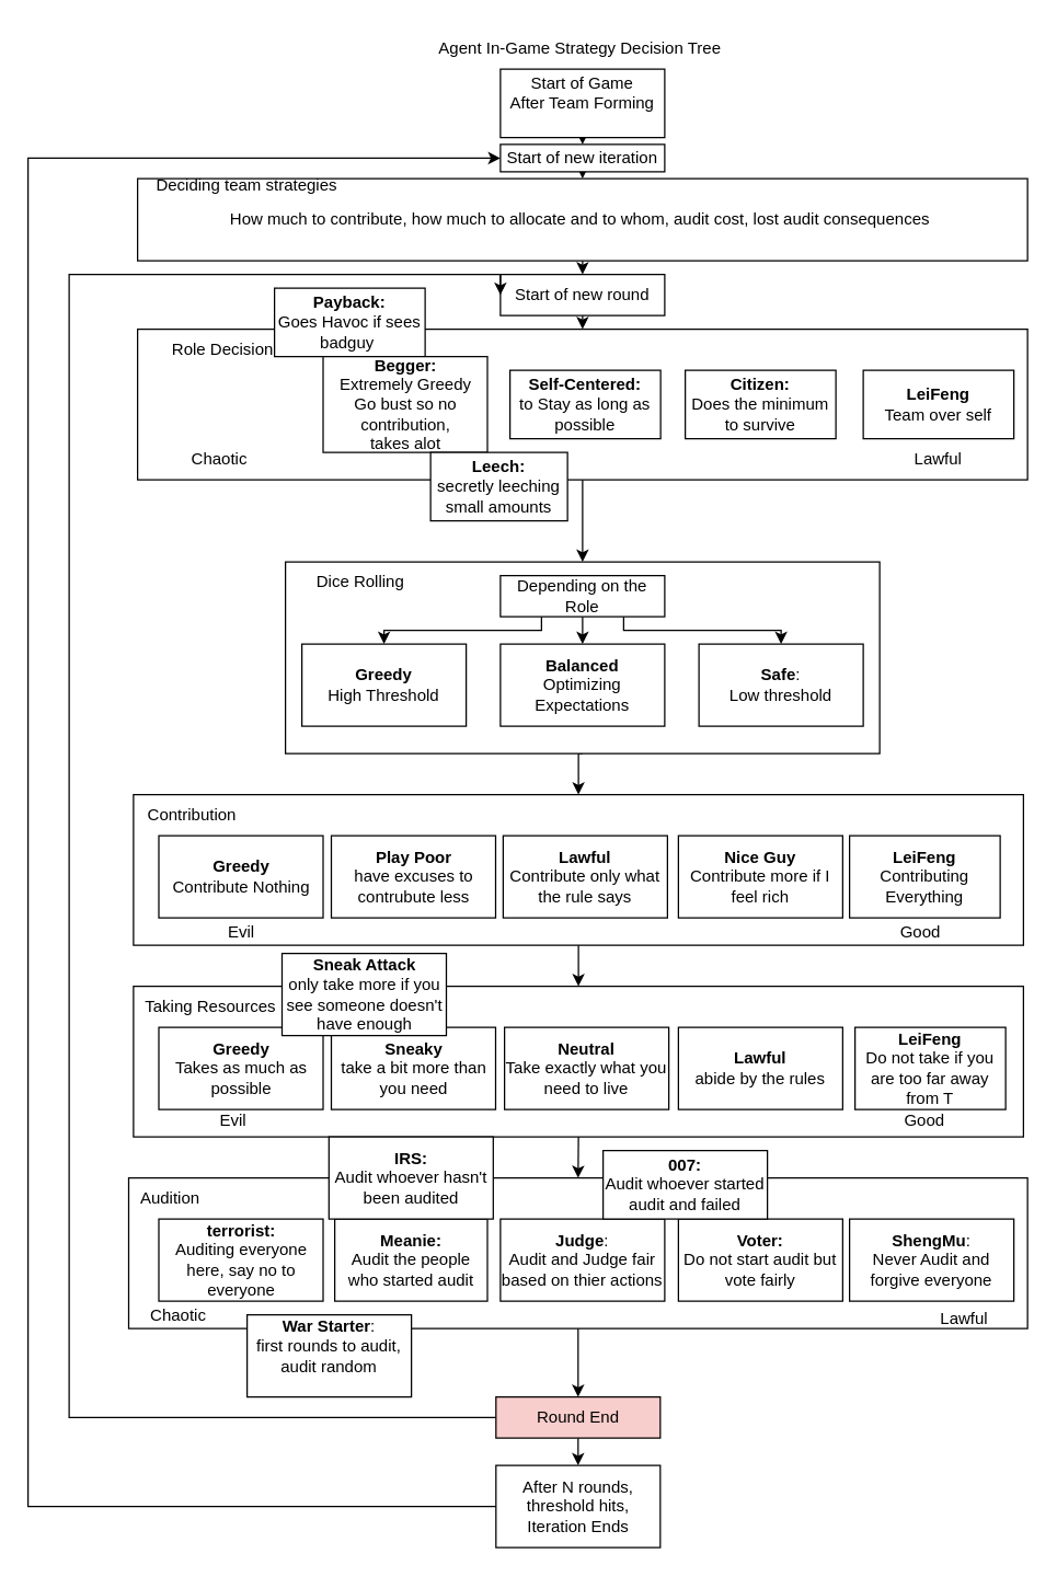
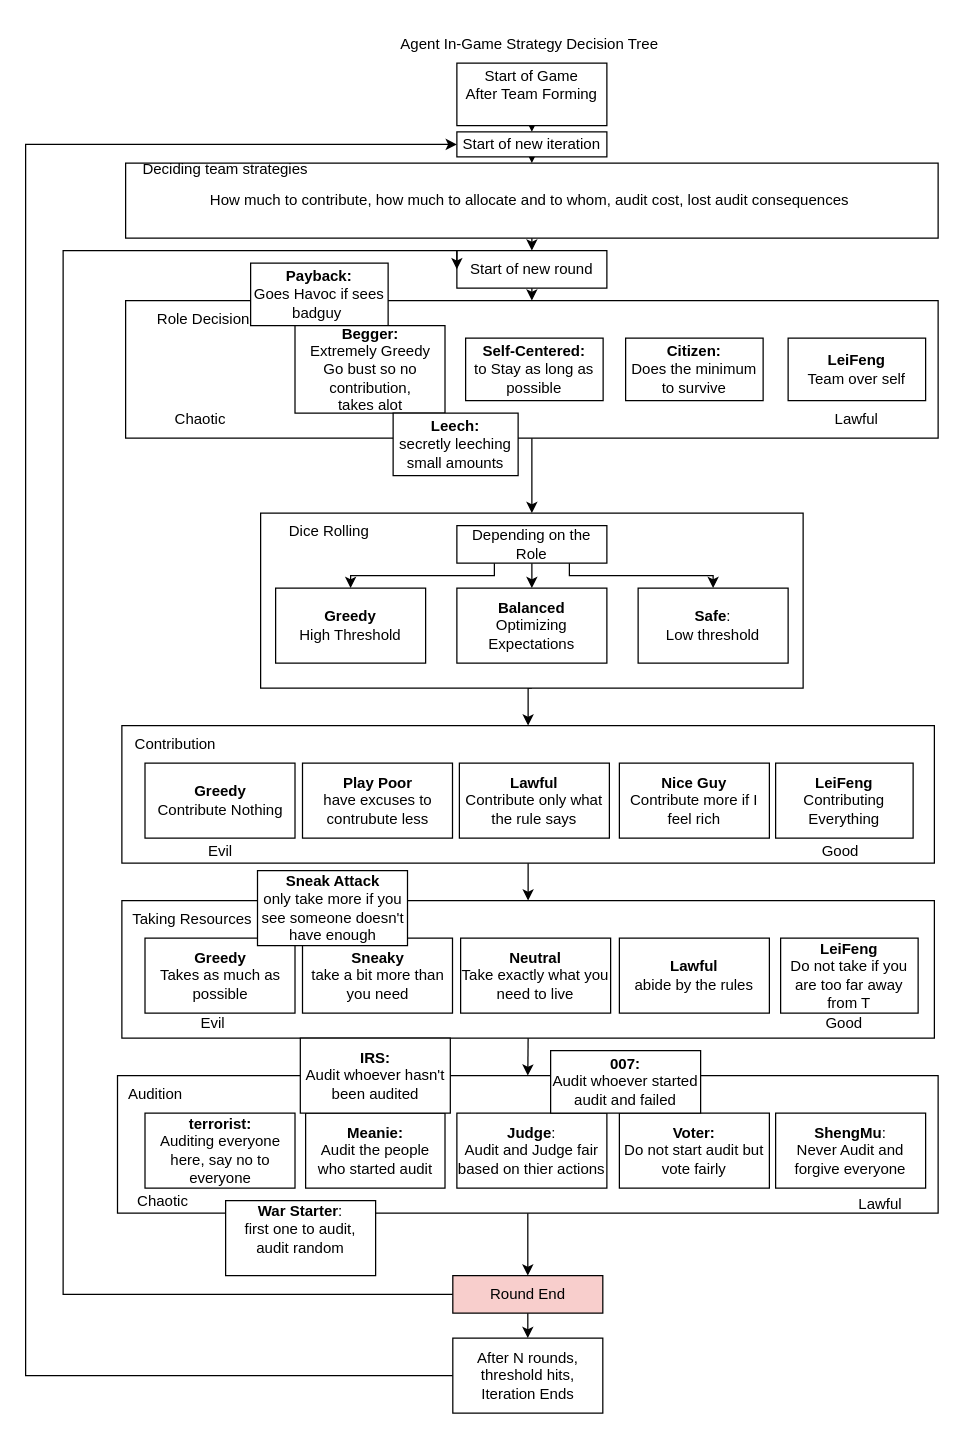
  <mxCell id="0" />
  <mxCell id="1" parent="0" />
  <mxCell id="2" style="edgeStyle=orthogonalEdgeStyle;rounded=0;orthogonalLoop=1;jettySize=auto;html=1;exitX=0.5;exitY=0;exitDx=0;exitDy=0;entryX=0.5;entryY=0;entryDx=0;entryDy=0;" parent="1" source="4" target="14" edge="1"><mxGeometry relative="1" as="geometry" /></mxCell>
  <mxCell id="3" style="edgeStyle=orthogonalEdgeStyle;rounded=0;orthogonalLoop=1;jettySize=auto;html=1;exitX=0.5;exitY=1;exitDx=0;exitDy=0;entryX=0.5;entryY=0;entryDx=0;entryDy=0;" parent="1" source="4" target="28" edge="1"><mxGeometry relative="1" as="geometry" /></mxCell>
  <mxCell id="4" value="" style="rounded=0;whiteSpace=wrap;html=1;" parent="1" vertex="1"><mxGeometry x="208" y="410" width="434" height="140" as="geometry" /></mxCell>
  <mxCell id="5" value="Agent In-Game Strategy Decision Tree&amp;nbsp;" style="text;html=1;align=center;verticalAlign=middle;whiteSpace=wrap;rounded=0;" parent="1" vertex="1"><mxGeometry x="250" y="20" width="350" height="30" as="geometry" /></mxCell>
  <mxCell id="6" value="Dice Rolling" style="text;html=1;align=center;verticalAlign=middle;whiteSpace=wrap;rounded=0;" parent="1" vertex="1"><mxGeometry x="208" y="410" width="110" height="30" as="geometry" /></mxCell>
  <mxCell id="7" style="edgeStyle=orthogonalEdgeStyle;rounded=0;orthogonalLoop=1;jettySize=auto;html=1;exitX=0.5;exitY=1;exitDx=0;exitDy=0;entryX=0.5;entryY=0;entryDx=0;entryDy=0;" parent="1" source="17" target="4" edge="1"><mxGeometry relative="1" as="geometry"><mxPoint x="425" y="370" as="sourcePoint" /><mxPoint x="425" y="400" as="targetPoint" /></mxGeometry></mxCell>
  <mxCell id="8" value="&lt;b&gt;Greedy&lt;/b&gt;&lt;div&gt;High Threshold&lt;/div&gt;" style="rounded=0;whiteSpace=wrap;html=1;" parent="1" vertex="1"><mxGeometry x="220" y="470" width="120" height="60" as="geometry" /></mxCell>
  <mxCell id="9" value="&lt;b&gt;Balanced&lt;/b&gt;&lt;div&gt;Optimizing Expectations&lt;/div&gt;" style="rounded=0;whiteSpace=wrap;html=1;" parent="1" vertex="1"><mxGeometry x="365" y="470" width="120" height="60" as="geometry" /></mxCell>
  <mxCell id="10" value="&lt;b&gt;Safe&lt;/b&gt;:&lt;div&gt;Low threshold&lt;/div&gt;" style="rounded=0;whiteSpace=wrap;html=1;" parent="1" vertex="1"><mxGeometry x="510" y="470" width="120" height="60" as="geometry" /></mxCell>
  <mxCell id="11" style="edgeStyle=orthogonalEdgeStyle;rounded=0;orthogonalLoop=1;jettySize=auto;html=1;exitX=0.25;exitY=1;exitDx=0;exitDy=0;entryX=0.5;entryY=0;entryDx=0;entryDy=0;" parent="1" source="14" target="8" edge="1"><mxGeometry relative="1" as="geometry"><Array as="points"><mxPoint x="395" y="460" /><mxPoint x="280" y="460" /></Array></mxGeometry></mxCell>
  <mxCell id="12" style="edgeStyle=orthogonalEdgeStyle;rounded=0;orthogonalLoop=1;jettySize=auto;html=1;exitX=0.5;exitY=1;exitDx=0;exitDy=0;entryX=0.5;entryY=0;entryDx=0;entryDy=0;" parent="1" source="14" target="9" edge="1"><mxGeometry relative="1" as="geometry" /></mxCell>
  <mxCell id="13" style="edgeStyle=orthogonalEdgeStyle;rounded=0;orthogonalLoop=1;jettySize=auto;html=1;exitX=0.75;exitY=1;exitDx=0;exitDy=0;entryX=0.5;entryY=0;entryDx=0;entryDy=0;" parent="1" source="14" target="10" edge="1"><mxGeometry relative="1" as="geometry"><Array as="points"><mxPoint x="455" y="460" /><mxPoint x="570" y="460" /></Array></mxGeometry></mxCell>
  <mxCell id="14" value="Depending on the Role" style="rounded=0;whiteSpace=wrap;html=1;" parent="1" vertex="1"><mxGeometry x="365" y="420" width="120" height="30" as="geometry" /></mxCell>
  <mxCell id="15" style="edgeStyle=orthogonalEdgeStyle;rounded=0;orthogonalLoop=1;jettySize=auto;html=1;exitX=0.5;exitY=1;exitDx=0;exitDy=0;entryX=0.5;entryY=0;entryDx=0;entryDy=0;" parent="1" source="16" target="69" edge="1"><mxGeometry relative="1" as="geometry" /></mxCell>
  <mxCell id="16" value="Start of Game&lt;div&gt;&lt;div&gt;After Team Forming&lt;/div&gt;&lt;/div&gt;&lt;div&gt;&lt;br&gt;&lt;/div&gt;" style="rounded=0;whiteSpace=wrap;html=1;" parent="1" vertex="1"><mxGeometry x="365" y="50" width="120" height="50" as="geometry" /></mxCell>
  <mxCell id="17" value="" style="rounded=0;whiteSpace=wrap;html=1;" parent="1" vertex="1"><mxGeometry x="100" y="240" width="650" height="110" as="geometry" /></mxCell>
  <mxCell id="18" value="Role Decision" style="text;html=1;align=center;verticalAlign=middle;whiteSpace=wrap;rounded=0;" parent="1" vertex="1"><mxGeometry x="115.5" y="240" width="92.5" height="30" as="geometry" /></mxCell>
  <mxCell id="19" value="&lt;b&gt;Self-Centered:&lt;/b&gt;&lt;div&gt;to Stay as long as possible&lt;/div&gt;" style="rounded=0;whiteSpace=wrap;html=1;" parent="1" vertex="1"><mxGeometry x="372" y="270" width="110" height="50" as="geometry" /></mxCell>
  <mxCell id="20" value="&lt;b&gt;LeiFeng&lt;/b&gt;&lt;br&gt;&lt;div&gt;Team over self&lt;/div&gt;" style="rounded=0;whiteSpace=wrap;html=1;" parent="1" vertex="1"><mxGeometry x="630" y="270" width="110" height="50" as="geometry" /></mxCell>
  <mxCell id="21" value="&lt;b&gt;Payback:&lt;/b&gt;&lt;div&gt;Goes Havoc if sees badguy&lt;b&gt;&amp;nbsp;&lt;/b&gt;&lt;/div&gt;" style="rounded=0;whiteSpace=wrap;html=1;" parent="1" vertex="1"><mxGeometry x="200" y="210" width="110" height="50" as="geometry" /></mxCell>
  <mxCell id="22" value="&lt;b&gt;Citizen:&lt;/b&gt;&lt;div&gt;Does the minimum to survive&lt;/div&gt;" style="rounded=0;whiteSpace=wrap;html=1;" parent="1" vertex="1"><mxGeometry x="500" y="270" width="110" height="50" as="geometry" /></mxCell>
  <mxCell id="23" value="Chaotic" style="text;html=1;align=center;verticalAlign=middle;whiteSpace=wrap;rounded=0;" parent="1" vertex="1"><mxGeometry x="130" y="320" width="60" height="30" as="geometry" /></mxCell>
  <mxCell id="24" value="Lawful" style="text;html=1;align=center;verticalAlign=middle;whiteSpace=wrap;rounded=0;" parent="1" vertex="1"><mxGeometry x="655" y="320" width="60" height="30" as="geometry" /></mxCell>
  <mxCell id="25" style="edgeStyle=orthogonalEdgeStyle;rounded=0;orthogonalLoop=1;jettySize=auto;html=1;exitX=0.5;exitY=1;exitDx=0;exitDy=0;entryX=0.5;entryY=0;entryDx=0;entryDy=0;" parent="1" source="26" target="17" edge="1"><mxGeometry relative="1" as="geometry" /></mxCell>
  <mxCell id="26" value="Start of new round" style="rounded=0;whiteSpace=wrap;html=1;" parent="1" vertex="1"><mxGeometry x="365" y="200" width="120" height="30" as="geometry" /></mxCell>
  <mxCell id="27" style="edgeStyle=orthogonalEdgeStyle;rounded=0;orthogonalLoop=1;jettySize=auto;html=1;exitX=0.5;exitY=1;exitDx=0;exitDy=0;entryX=0.5;entryY=0;entryDx=0;entryDy=0;" parent="1" source="28" target="40" edge="1"><mxGeometry relative="1" as="geometry" /></mxCell>
  <mxCell id="28" value="" style="rounded=0;whiteSpace=wrap;html=1;" parent="1" vertex="1"><mxGeometry x="97" y="580" width="650" height="110" as="geometry" /></mxCell>
  <mxCell id="29" value="Contribution" style="text;html=1;align=center;verticalAlign=middle;whiteSpace=wrap;rounded=0;" parent="1" vertex="1"><mxGeometry x="110" y="580" width="60" height="30" as="geometry" /></mxCell>
  <mxCell id="30" style="edgeStyle=orthogonalEdgeStyle;rounded=0;orthogonalLoop=1;jettySize=auto;html=1;exitX=0.5;exitY=1;exitDx=0;exitDy=0;entryX=0.5;entryY=0;entryDx=0;entryDy=0;" parent="1" source="31" target="26" edge="1"><mxGeometry relative="1" as="geometry" /></mxCell>
  <mxCell id="31" value="How much to contribute, how much to allocate and to whom, audit cost, lost audit consequences&amp;nbsp;" style="rounded=0;whiteSpace=wrap;html=1;" parent="1" vertex="1"><mxGeometry x="100" y="130" width="650" height="60" as="geometry" /></mxCell>
  <mxCell id="32" value="&lt;b&gt;Greedy&lt;/b&gt;&lt;div&gt;Contribute Nothing&lt;/div&gt;" style="rounded=0;whiteSpace=wrap;html=1;" parent="1" vertex="1"><mxGeometry x="115.5" y="610" width="120" height="60" as="geometry" /></mxCell>
  <mxCell id="33" value="&lt;b&gt;Lawful&lt;/b&gt;&lt;div&gt;Contribute only what the rule says&lt;/div&gt;" style="rounded=0;whiteSpace=wrap;html=1;" parent="1" vertex="1"><mxGeometry x="367" y="610" width="120" height="60" as="geometry" /></mxCell>
  <mxCell id="34" value="&lt;b&gt;LeiFeng&lt;/b&gt;&lt;br&gt;&lt;div&gt;Contributing Everything&lt;/div&gt;" style="rounded=0;whiteSpace=wrap;html=1;" parent="1" vertex="1"><mxGeometry x="620" y="610" width="110" height="60" as="geometry" /></mxCell>
  <mxCell id="35" value="&lt;b&gt;Nice Guy&lt;/b&gt;&lt;div&gt;Contribute more if I feel rich&lt;/div&gt;" style="rounded=0;whiteSpace=wrap;html=1;" parent="1" vertex="1"><mxGeometry x="495" y="610" width="120" height="60" as="geometry" /></mxCell>
  <mxCell id="36" value="&lt;b&gt;Play Poor&lt;/b&gt;&lt;div&gt;have excuses to contrubute less&lt;/div&gt;" style="rounded=0;whiteSpace=wrap;html=1;" parent="1" vertex="1"><mxGeometry x="241.5" y="610" width="120" height="60" as="geometry" /></mxCell>
  <mxCell id="37" value="&lt;b&gt;Begger:&lt;/b&gt;&lt;div&gt;Extremely Greedy&lt;/div&gt;&lt;div&gt;Go bust so no contribution,&lt;/div&gt;&lt;div&gt;takes alot&lt;/div&gt;" style="rounded=0;whiteSpace=wrap;html=1;" parent="1" vertex="1"><mxGeometry x="235.5" y="260" width="120" height="70" as="geometry" /></mxCell>
  <mxCell id="38" value="Deciding team strategies" style="text;html=1;align=center;verticalAlign=middle;whiteSpace=wrap;rounded=0;" parent="1" vertex="1"><mxGeometry x="100" y="120" width="160" height="30" as="geometry" /></mxCell>
  <mxCell id="39" style="edgeStyle=orthogonalEdgeStyle;rounded=0;orthogonalLoop=1;jettySize=auto;html=1;exitX=0.5;exitY=1;exitDx=0;exitDy=0;entryX=0.5;entryY=0;entryDx=0;entryDy=0;" parent="1" source="40" target="51" edge="1"><mxGeometry relative="1" as="geometry" /></mxCell>
  <mxCell id="40" value="" style="rounded=0;whiteSpace=wrap;html=1;" parent="1" vertex="1"><mxGeometry x="97" y="720" width="650" height="110" as="geometry" /></mxCell>
  <mxCell id="41" value="Taking Resources" style="text;html=1;align=center;verticalAlign=middle;whiteSpace=wrap;rounded=0;" parent="1" vertex="1"><mxGeometry x="97" y="720" width="113" height="30" as="geometry" /></mxCell>
  <mxCell id="42" value="Evil" style="text;html=1;align=center;verticalAlign=middle;whiteSpace=wrap;rounded=0;" parent="1" vertex="1"><mxGeometry x="145.5" y="666" width="60" height="30" as="geometry" /></mxCell>
  <mxCell id="43" value="Good" style="text;html=1;align=center;verticalAlign=middle;whiteSpace=wrap;rounded=0;" parent="1" vertex="1"><mxGeometry x="642" y="666" width="60" height="30" as="geometry" /></mxCell>
  <mxCell id="44" value="&lt;b&gt;Greedy&lt;/b&gt;&lt;div&gt;Takes as much as possible&lt;/div&gt;" style="rounded=0;whiteSpace=wrap;html=1;" parent="1" vertex="1"><mxGeometry x="115.5" y="750" width="120" height="60" as="geometry" /></mxCell>
  <mxCell id="45" value="&lt;b&gt;Neutral&lt;/b&gt;&lt;br&gt;&lt;div&gt;Take exactly what you need to live&lt;/div&gt;" style="rounded=0;whiteSpace=wrap;html=1;" parent="1" vertex="1"><mxGeometry x="368" y="750" width="120" height="60" as="geometry" /></mxCell>
  <mxCell id="46" value="&lt;b&gt;Sneaky&lt;/b&gt;&lt;div&gt;take a bit more than you need&lt;/div&gt;" style="rounded=0;whiteSpace=wrap;html=1;" parent="1" vertex="1"><mxGeometry x="241.5" y="750" width="120" height="60" as="geometry" /></mxCell>
  <mxCell id="47" value="&lt;b&gt;LeiFeng&lt;/b&gt;&lt;br&gt;&lt;div&gt;Do not take if you are too far away from T&lt;/div&gt;" style="rounded=0;whiteSpace=wrap;html=1;" parent="1" vertex="1"><mxGeometry x="624" y="750" width="110" height="60" as="geometry" /></mxCell>
  <mxCell id="48" value="&lt;b&gt;Lawful&lt;/b&gt;&lt;div&gt;abide by the rules&lt;/div&gt;" style="rounded=0;whiteSpace=wrap;html=1;" parent="1" vertex="1"><mxGeometry x="495" y="750" width="120" height="60" as="geometry" /></mxCell>
  <mxCell id="49" value="&lt;b&gt;Leech:&lt;/b&gt;&lt;div&gt;secretly leeching small amounts&lt;/div&gt;" style="rounded=0;whiteSpace=wrap;html=1;" parent="1" vertex="1"><mxGeometry x="314" y="330" width="100" height="50" as="geometry" /></mxCell>
  <mxCell id="50" style="edgeStyle=orthogonalEdgeStyle;rounded=0;orthogonalLoop=1;jettySize=auto;html=1;exitX=0.5;exitY=1;exitDx=0;exitDy=0;entryX=0.5;entryY=0;entryDx=0;entryDy=0;" parent="1" source="51" target="67" edge="1"><mxGeometry relative="1" as="geometry" /></mxCell>
  <mxCell id="51" value="" style="rounded=0;whiteSpace=wrap;html=1;" parent="1" vertex="1"><mxGeometry x="93.5" y="860" width="656.5" height="110" as="geometry" /></mxCell>
  <mxCell id="52" value="Audition" style="text;html=1;align=center;verticalAlign=middle;whiteSpace=wrap;rounded=0;" parent="1" vertex="1"><mxGeometry x="93.5" y="860" width="60" height="30" as="geometry" /></mxCell>
  <mxCell id="53" value="&lt;b&gt;terrorist:&lt;/b&gt;&lt;div&gt;Auditing everyone here, say no to everyone&lt;/div&gt;" style="rounded=0;whiteSpace=wrap;html=1;" parent="1" vertex="1"><mxGeometry x="115.5" y="890" width="120" height="60" as="geometry" /></mxCell>
  <mxCell id="54" value="&lt;b&gt;Judge&lt;/b&gt;:&lt;div&gt;Audit and Judge fair based on thier actions&lt;/div&gt;" style="rounded=0;whiteSpace=wrap;html=1;" parent="1" vertex="1"><mxGeometry x="365" y="890" width="120" height="60" as="geometry" /></mxCell>
  <mxCell id="55" value="&lt;b&gt;ShengMu&lt;/b&gt;:&lt;div&gt;Never Audit and forgive everyone&lt;/div&gt;" style="rounded=0;whiteSpace=wrap;html=1;" parent="1" vertex="1"><mxGeometry x="620" y="890" width="120" height="60" as="geometry" /></mxCell>
  <mxCell id="56" value="&lt;b&gt;Meanie:&lt;/b&gt;&lt;div&gt;Audit the people who started audit&lt;/div&gt;" style="rounded=0;whiteSpace=wrap;html=1;" parent="1" vertex="1"><mxGeometry x="244" y="890" width="111.5" height="60" as="geometry" /></mxCell>
  <mxCell id="57" value="&lt;b&gt;Voter:&lt;/b&gt;&lt;div&gt;Do not start audit but vote fairly&lt;/div&gt;" style="rounded=0;whiteSpace=wrap;html=1;" parent="1" vertex="1"><mxGeometry x="495" y="890" width="120" height="60" as="geometry" /></mxCell>
- <mxCell id="58" value="&lt;b&gt;War Starter&lt;/b&gt;:&lt;div&gt;first rounds to audit, audit random&lt;br&gt;&lt;div&gt;&lt;br&gt;&lt;/div&gt;&lt;/div&gt;" style="rounded=0;whiteSpace=wrap;html=1;" parent="1" vertex="1"><mxGeometry x="180" y="960" width="120" height="60" as="geometry" /></mxCell>
+ <mxCell id="58" value="&lt;b&gt;War Starter&lt;/b&gt;:&lt;div&gt;first one to audit, audit random&lt;br&gt;&lt;div&gt;&lt;br&gt;&lt;/div&gt;&lt;/div&gt;" style="rounded=0;whiteSpace=wrap;html=1;" parent="1" vertex="1"><mxGeometry x="180" y="960" width="120" height="60" as="geometry" /></mxCell>
  <mxCell id="59" value="&lt;b&gt;007:&lt;/b&gt;&lt;div&gt;Audit whoever started audit and failed&lt;/div&gt;" style="rounded=0;whiteSpace=wrap;html=1;" parent="1" vertex="1"><mxGeometry x="440" y="840" width="120" height="50" as="geometry" /></mxCell>
  <mxCell id="60" value="&lt;b&gt;IRS:&lt;/b&gt;&lt;div&gt;Audit whoever hasn't been audited&lt;/div&gt;" style="rounded=0;whiteSpace=wrap;html=1;" parent="1" vertex="1"><mxGeometry x="239.75" y="830" width="120" height="60" as="geometry" /></mxCell>
  <mxCell id="61" value="Evil" style="text;html=1;align=center;verticalAlign=middle;whiteSpace=wrap;rounded=0;" parent="1" vertex="1"><mxGeometry x="140" y="803" width="60" height="30" as="geometry" /></mxCell>
  <mxCell id="62" value="Good" style="text;html=1;align=center;verticalAlign=middle;whiteSpace=wrap;rounded=0;" parent="1" vertex="1"><mxGeometry x="645" y="803" width="60" height="30" as="geometry" /></mxCell>
  <mxCell id="63" value="Chaotic" style="text;html=1;align=center;verticalAlign=middle;whiteSpace=wrap;rounded=0;" parent="1" vertex="1"><mxGeometry x="100" y="946" width="60" height="30" as="geometry" /></mxCell>
  <mxCell id="64" value="Lawful" style="text;html=1;align=center;verticalAlign=middle;whiteSpace=wrap;rounded=0;" parent="1" vertex="1"><mxGeometry x="674" y="948" width="60" height="30" as="geometry" /></mxCell>
  <mxCell id="65" style="edgeStyle=orthogonalEdgeStyle;rounded=0;orthogonalLoop=1;jettySize=auto;html=1;exitX=0.5;exitY=1;exitDx=0;exitDy=0;entryX=0.5;entryY=0;entryDx=0;entryDy=0;" parent="1" source="67" target="72" edge="1"><mxGeometry relative="1" as="geometry" /></mxCell>
  <mxCell id="66" style="edgeStyle=orthogonalEdgeStyle;rounded=0;orthogonalLoop=1;jettySize=auto;html=1;exitX=0;exitY=0.5;exitDx=0;exitDy=0;entryX=0;entryY=0.5;entryDx=0;entryDy=0;" parent="1" source="67" target="26" edge="1"><mxGeometry relative="1" as="geometry"><Array as="points"><mxPoint x="50" y="1035" /><mxPoint x="50" y="200" /><mxPoint x="365" y="200" /></Array></mxGeometry></mxCell>
  <mxCell id="67" value="Round End" style="rounded=0;whiteSpace=wrap;html=1;fillColor=#f8cecc;" parent="1" vertex="1"><mxGeometry x="361.75" y="1020" width="120" height="30" as="geometry" /></mxCell>
  <mxCell id="68" style="edgeStyle=orthogonalEdgeStyle;rounded=0;orthogonalLoop=1;jettySize=auto;html=1;exitX=0.5;exitY=1;exitDx=0;exitDy=0;entryX=0.5;entryY=0;entryDx=0;entryDy=0;" parent="1" source="69" target="31" edge="1"><mxGeometry relative="1" as="geometry" /></mxCell>
  <mxCell id="69" value="Start of new iteration" style="rounded=0;whiteSpace=wrap;html=1;" parent="1" vertex="1"><mxGeometry x="365" y="105" width="120" height="20" as="geometry" /></mxCell>
  <mxCell id="70" style="edgeStyle=orthogonalEdgeStyle;rounded=0;orthogonalLoop=1;jettySize=auto;html=1;exitX=0.5;exitY=1;exitDx=0;exitDy=0;" parent="1" source="67" target="67" edge="1"><mxGeometry relative="1" as="geometry" /></mxCell>
  <mxCell id="71" style="edgeStyle=orthogonalEdgeStyle;rounded=0;orthogonalLoop=1;jettySize=auto;html=1;exitX=0;exitY=0.5;exitDx=0;exitDy=0;entryX=0;entryY=0.5;entryDx=0;entryDy=0;" parent="1" source="72" target="69" edge="1"><mxGeometry relative="1" as="geometry"><Array as="points"><mxPoint x="20" y="1100" /><mxPoint x="20" y="115" /></Array></mxGeometry></mxCell>
  <mxCell id="72" value="After N rounds, threshold hits,&lt;div&gt;Iteration Ends&lt;/div&gt;" style="rounded=0;whiteSpace=wrap;html=1;" parent="1" vertex="1"><mxGeometry x="361.75" y="1070" width="120" height="60" as="geometry" /></mxCell>
  <mxCell id="73" value="&lt;b&gt;Sneak Attack&lt;/b&gt;&lt;br&gt;&lt;div&gt;only take more if you see someone doesn't have enough&lt;/div&gt;" style="rounded=0;whiteSpace=wrap;html=1;" vertex="1" parent="1"><mxGeometry x="205.5" y="696" width="120" height="60" as="geometry" /></mxCell>
